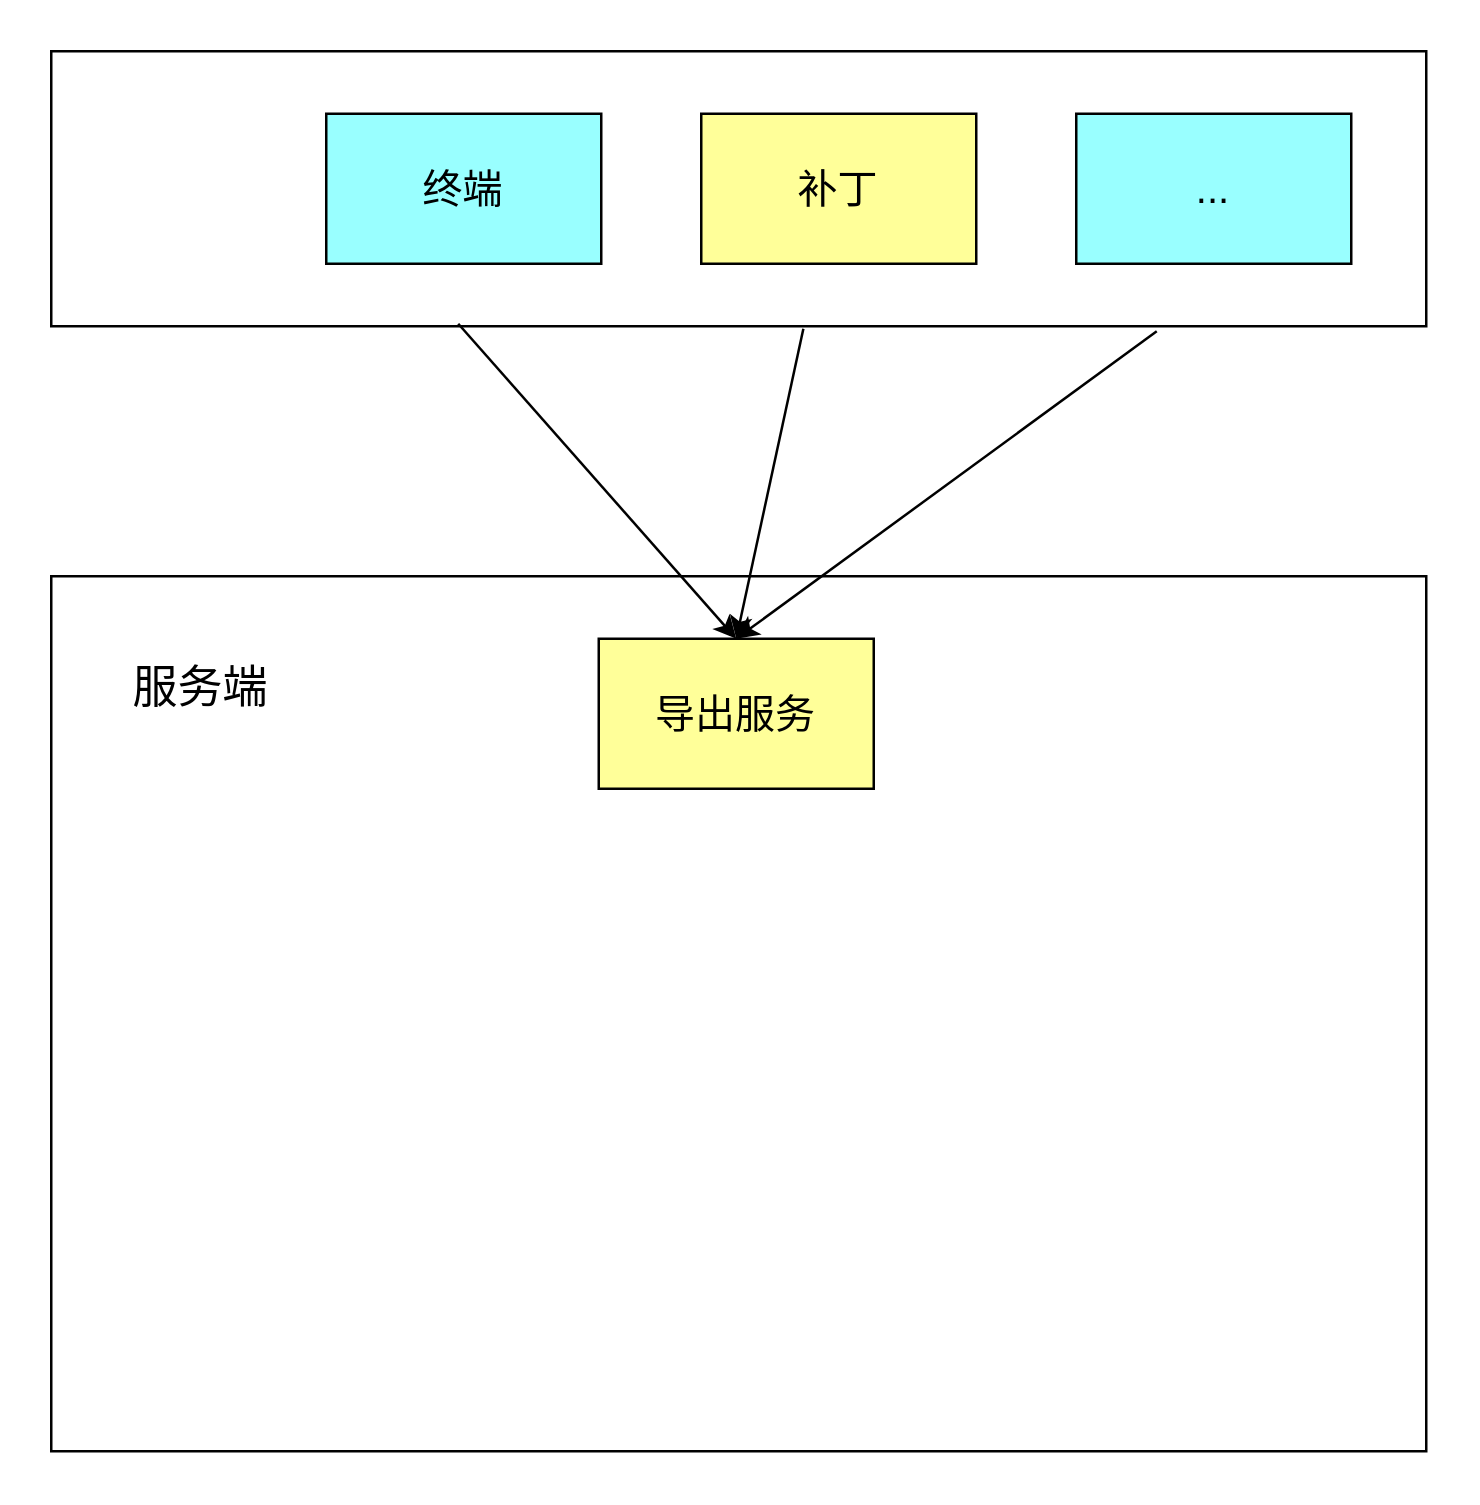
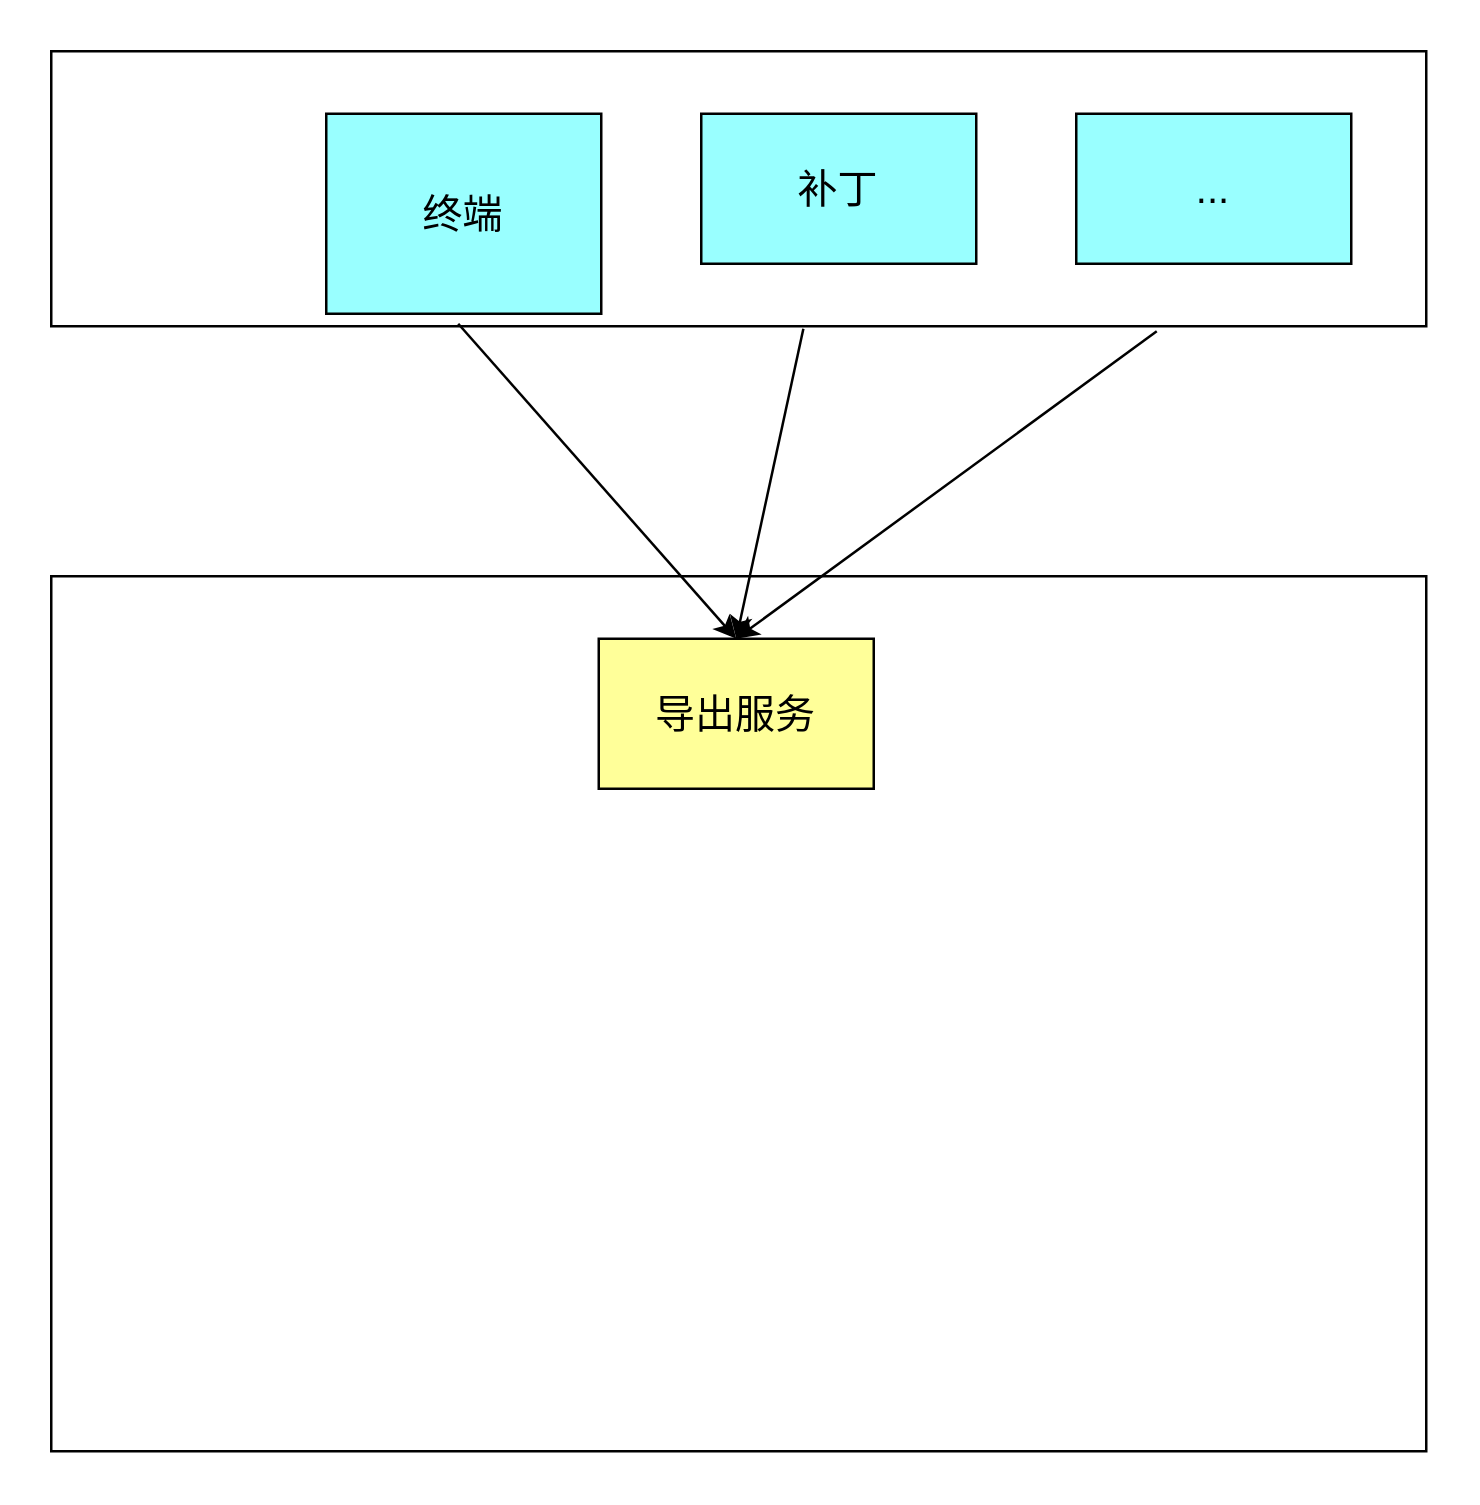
  <mxCell id="0" />
  <mxCell id="1" parent="0" />
  <mxCell id="2" value="" style="rounded=0;whiteSpace=wrap;html=1;" vertex="1" parent="1"><mxGeometry x="20" y="20" width="550" height="110" as="geometry" /></mxCell>
- <mxCell id="3" value="&lt;font size=&quot;3&quot;&gt;终端&lt;/font&gt;" style="rounded=0;whiteSpace=wrap;html=1;fillColor=#99FFFF;" vertex="1" parent="1"><mxGeometry x="130" y="45" width="110" height="60" as="geometry" /></mxCell>
- <mxCell id="4" value="&lt;font size=&quot;3&quot;&gt;补丁&lt;/font&gt;" style="rounded=0;whiteSpace=wrap;html=1;fillColor=#ffff99;" vertex="1" parent="1"><mxGeometry x="280" y="45" width="110" height="60" as="geometry" /></mxCell>
+ <mxCell id="3" value="&lt;font size=&quot;3&quot;&gt;终端&lt;/font&gt;" style="rounded=0;whiteSpace=wrap;html=1;fillColor=#99FFFF;" vertex="1" parent="1"><mxGeometry x="130" y="45" width="110" height="80" as="geometry" /></mxCell>
+ <mxCell id="4" value="&lt;font size=&quot;3&quot;&gt;补丁&lt;/font&gt;" style="rounded=0;whiteSpace=wrap;html=1;fillColor=#99FFFF;" vertex="1" parent="1"><mxGeometry x="280" y="45" width="110" height="60" as="geometry" /></mxCell>
  <mxCell id="5" value="&lt;font size=&quot;3&quot;&gt;...&lt;/font&gt;" style="rounded=0;whiteSpace=wrap;html=1;fillColor=#99FFFF;" vertex="1" parent="1"><mxGeometry x="430" y="45" width="110" height="60" as="geometry" /></mxCell>
  <mxCell id="6" value="" style="rounded=0;whiteSpace=wrap;html=1;" vertex="1" parent="1"><mxGeometry x="20" y="230" width="550" height="350" as="geometry" /></mxCell>
  <mxCell id="7" value="&lt;font size=&quot;3&quot;&gt;导出服务&lt;/font&gt;" style="rounded=0;whiteSpace=wrap;html=1;fillColor=#FFFF99;" vertex="1" parent="1"><mxGeometry x="239" y="255" width="110" height="60" as="geometry" /></mxCell>
  <mxCell id="8" value="" style="endArrow=classic;html=1;rounded=0;exitX=0.296;exitY=0.991;exitDx=0;exitDy=0;entryX=0.5;entryY=0;entryDx=0;entryDy=0;exitPerimeter=0;" edge="1" parent="1" source="2" target="7"><mxGeometry width="50" height="50" relative="1" as="geometry"><mxPoint x="290" y="340" as="sourcePoint" /><mxPoint x="340" y="290" as="targetPoint" /></mxGeometry></mxCell>
  <mxCell id="9" value="" style="endArrow=classic;html=1;rounded=0;entryX=0.5;entryY=0;entryDx=0;entryDy=0;exitX=0.547;exitY=1.009;exitDx=0;exitDy=0;exitPerimeter=0;" edge="1" parent="1" source="2" target="7"><mxGeometry width="50" height="50" relative="1" as="geometry"><mxPoint x="330" y="140" as="sourcePoint" /><mxPoint x="324" y="270" as="targetPoint" /></mxGeometry></mxCell>
  <mxCell id="10" value="" style="endArrow=classic;html=1;rounded=0;exitX=0.804;exitY=1.018;exitDx=0;exitDy=0;entryX=0.5;entryY=0;entryDx=0;entryDy=0;exitPerimeter=0;" edge="1" parent="1" source="2" target="7"><mxGeometry width="50" height="50" relative="1" as="geometry"><mxPoint x="205" y="125" as="sourcePoint" /><mxPoint x="334" y="280" as="targetPoint" /></mxGeometry></mxCell>
- <mxCell id="11" value="&lt;font style=&quot;font-size: 18px;&quot;&gt;服务端&lt;/font&gt;" style="text;html=1;strokeColor=none;fillColor=none;align=center;verticalAlign=middle;whiteSpace=wrap;rounded=0;" vertex="1" parent="1"><mxGeometry x="50" y="260" width="60" height="30" as="geometry" /></mxCell>
